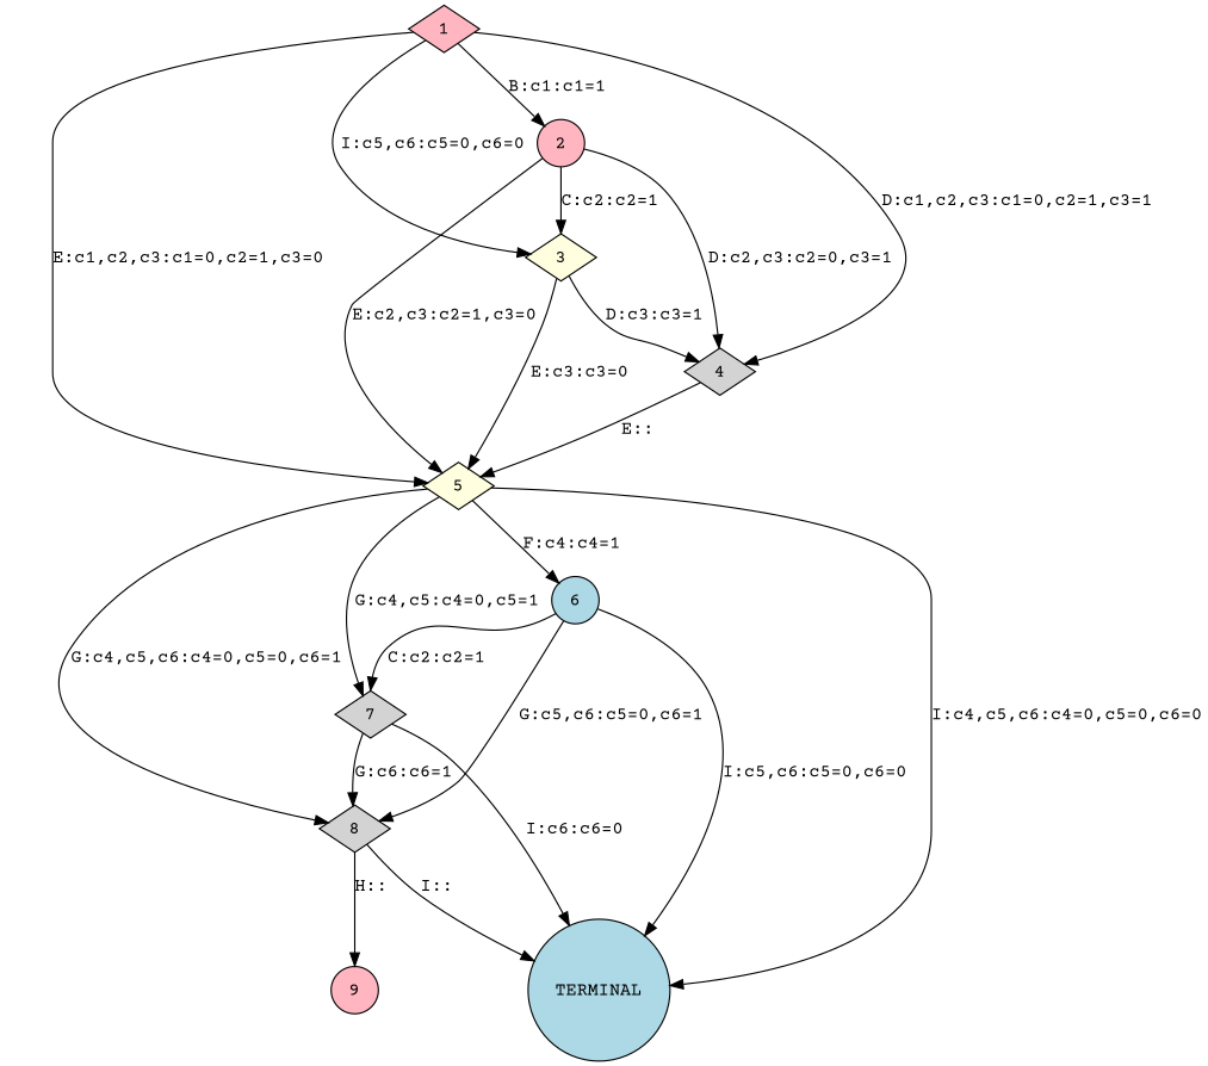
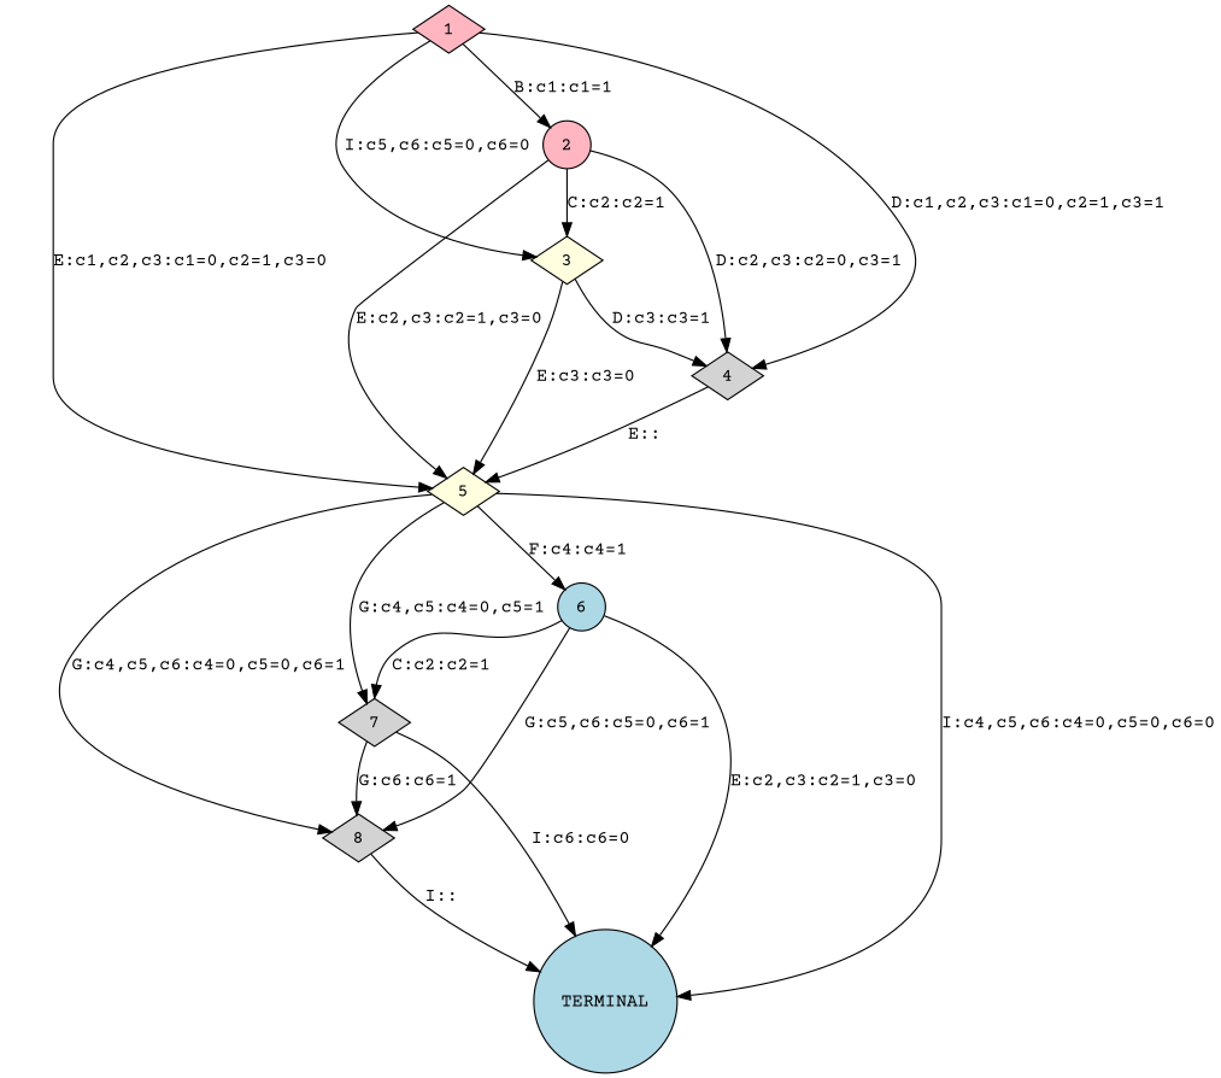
  strict digraph {
    fontname="Courier Prime"
    node [fillcolor=lightpink fontname="Courier Prime" shape=diamond style=filled]
    edge [fontname="Courier Prime" transition_probability="1/4"]
    n1 [label=1]
    n2 [label=2 shape=circle]
    n3 [fillcolor=lightyellow label=3]
    n4 [fillcolor=lightgrey label=4]
    n5 [fillcolor=lightyellow label=5]
    n6 [fillcolor=lightblue label=6 shape=circle]
    n7 [fillcolor=lightgrey label=7]
    n8 [fillcolor=lightgrey label=8]
    n9 [fillcolor=lightblue label=TERMINAL shape=circle]
-   n10 [label=9 shape=circle]
    n1 -> n2 [label="B:c1:c1=1"]
    n1 -> n3 [label="I:c5,c6:c5=0,c6=0"]
    n1 -> n4 [label="D:c1,c2,c3:c1=0,c2=1,c3=1"]
    n1 -> n5 [label="E:c1,c2,c3:c1=0,c2=1,c3=0"]
    n2 -> n3 [label="C:c2:c2=1" transition_probability="1/3"]
    n2 -> n4 [label="D:c2,c3:c2=0,c3=1" transition_probability="1/3"]
    n2 -> n5 [label="E:c2,c3:c2=1,c3=0" transition_probability="1/3"]
    n3 -> n4 [label="D:c3:c3=1" transition_probability="1/2"]
    n3 -> n5 [label="E:c3:c3=0" transition_probability="1/2"]
    n4 -> n5 [label="E::" transition_probability=1]
    n5 -> n6 [label="F:c4:c4=1"]
    n5 -> n7 [label="G:c4,c5:c4=0,c5=1"]
    n5 -> n8 [label="G:c4,c5,c6:c4=0,c5=0,c6=1"]
    n5 -> n9 [label="I:c4,c5,c6:c4=0,c5=0,c6=0"]
    n6 -> n7 [label="C:c2:c2=1" transition_probability="1/3"]
    n6 -> n8 [label="G:c5,c6:c5=0,c6=1" transition_probability="1/3"]
-   n6 -> n9 [label="I:c5,c6:c5=0,c6=0" transition_probability="1/3"]
+   n6 -> n9 [label="E:c2,c3:c2=1,c3=0" transition_probability="1/3"]
    n7 -> n8 [label="G:c6:c6=1" transition_probability="1/2"]
    n7 -> n9 [label="I:c6:c6=0" transition_probability="1/2"]
    n8 -> n9 [label="I::" transition_probability=1]
-   n8 -> n10 [label="H::" transition_probability=1]
  }
